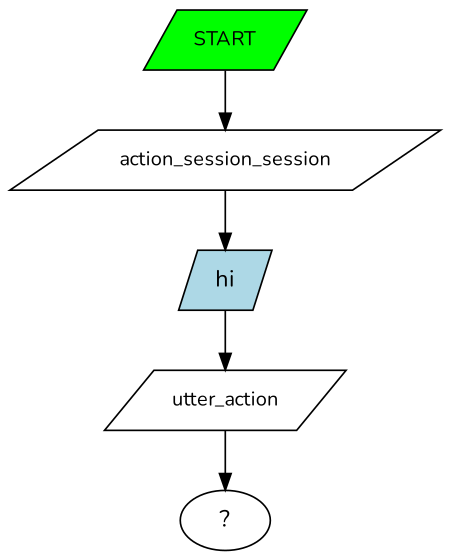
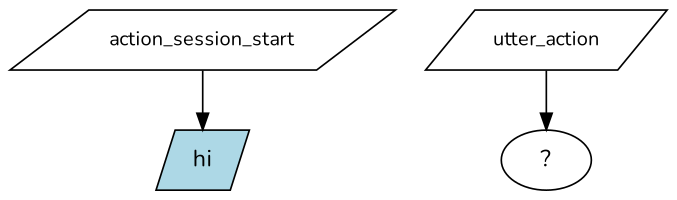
  digraph {
    fontname=Nunito
    node [fontname=Nunito fontsize=12 shape=parallelogram]
    edge [fontname=Nunito]
-   n1 [fillcolor=green label=START style=filled]
-   n2 [label=action_session_session]
+   n2 [label=action_session_start]
    n3 [fillcolor=lightblue label=hi style=filled fontsize=""]
    n4 [label=utter_action]
    n5 [label="  ?  " shape=ellipse fontsize=""]
-   n1 -> n2
    n2 -> n3
-   n3 -> n4
    n4 -> n5
  }
